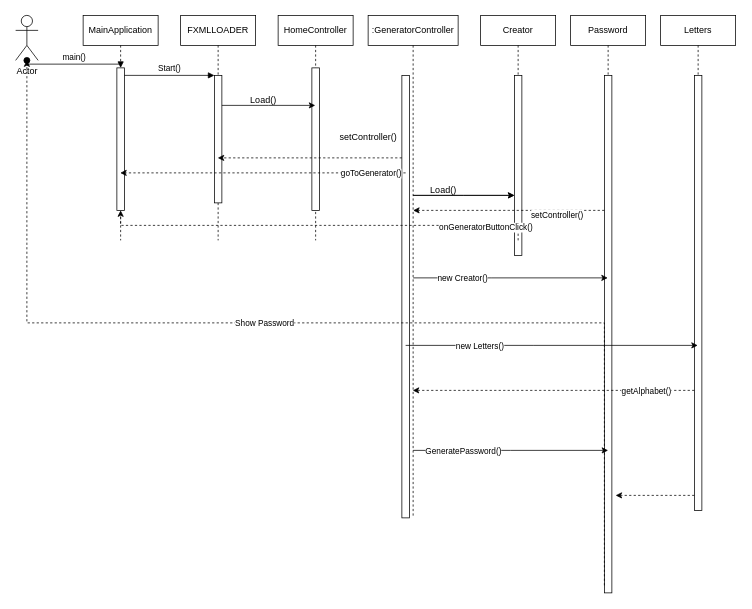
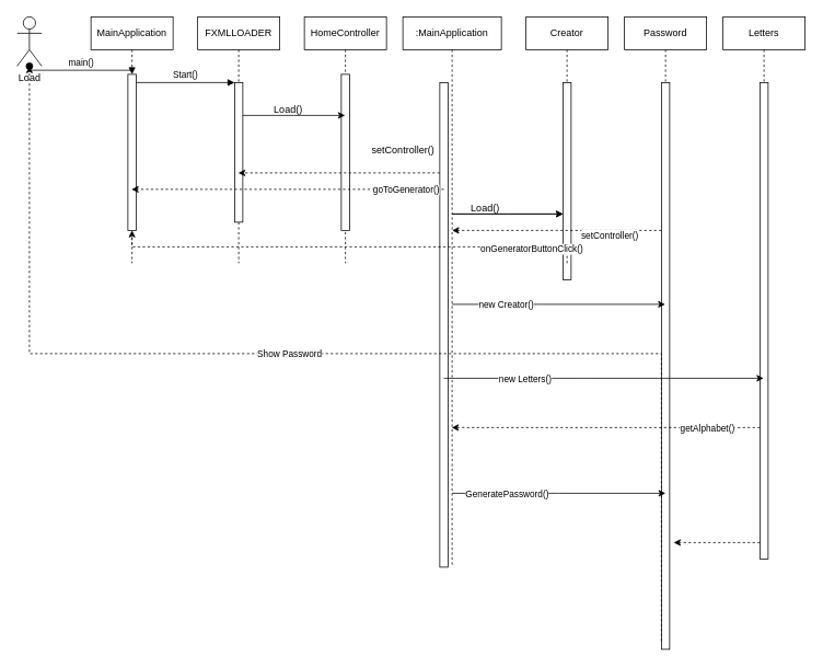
  <mxCell id="0" />
  <mxCell id="1" parent="0" />
  <mxCell id="2" value="MainApplication" style="shape=umlLifeline;perimeter=lifelinePerimeter;whiteSpace=wrap;html=1;container=0;dropTarget=0;collapsible=0;recursiveResize=0;outlineConnect=0;portConstraint=eastwest;newEdgeStyle={&quot;edgeStyle&quot;:&quot;elbowEdgeStyle&quot;,&quot;elbow&quot;:&quot;vertical&quot;,&quot;curved&quot;:0,&quot;rounded&quot;:0};" parent="1" vertex="1"><mxGeometry x="110" y="20" width="100" height="300" as="geometry" /></mxCell>
  <mxCell id="3" value="" style="html=1;points=[];perimeter=orthogonalPerimeter;outlineConnect=0;targetShapes=umlLifeline;portConstraint=eastwest;newEdgeStyle={&quot;edgeStyle&quot;:&quot;elbowEdgeStyle&quot;,&quot;elbow&quot;:&quot;vertical&quot;,&quot;curved&quot;:0,&quot;rounded&quot;:0};" parent="2" vertex="1"><mxGeometry x="45" y="70" width="10" height="190" as="geometry" /></mxCell>
  <mxCell id="4" value="FXMLLOADER" style="shape=umlLifeline;perimeter=lifelinePerimeter;whiteSpace=wrap;html=1;container=0;dropTarget=0;collapsible=0;recursiveResize=0;outlineConnect=0;portConstraint=eastwest;newEdgeStyle={&quot;edgeStyle&quot;:&quot;elbowEdgeStyle&quot;,&quot;elbow&quot;:&quot;vertical&quot;,&quot;curved&quot;:0,&quot;rounded&quot;:0};" parent="1" vertex="1"><mxGeometry x="240" y="20" width="100" height="300" as="geometry" /></mxCell>
  <mxCell id="5" value="" style="html=1;points=[];perimeter=orthogonalPerimeter;outlineConnect=0;targetShapes=umlLifeline;portConstraint=eastwest;newEdgeStyle={&quot;edgeStyle&quot;:&quot;elbowEdgeStyle&quot;,&quot;elbow&quot;:&quot;vertical&quot;,&quot;curved&quot;:0,&quot;rounded&quot;:0};" parent="4" vertex="1"><mxGeometry x="45" y="80" width="10" height="170" as="geometry" /></mxCell>
  <mxCell id="6" value="Start()" style="html=1;verticalAlign=bottom;endArrow=block;edgeStyle=elbowEdgeStyle;elbow=vertical;curved=0;rounded=0;" parent="1" source="3" target="5" edge="1"><mxGeometry relative="1" as="geometry"><mxPoint x="295" y="110" as="sourcePoint" /><Array as="points"><mxPoint x="280" y="100" /></Array></mxGeometry></mxCell>
- <mxCell id="7" value=":GeneratorController" style="shape=umlLifeline;perimeter=lifelinePerimeter;whiteSpace=wrap;html=1;container=0;dropTarget=0;collapsible=0;recursiveResize=0;outlineConnect=0;portConstraint=eastwest;newEdgeStyle={&quot;edgeStyle&quot;:&quot;elbowEdgeStyle&quot;,&quot;elbow&quot;:&quot;vertical&quot;,&quot;curved&quot;:0,&quot;rounded&quot;:0};" vertex="1" parent="1"><mxGeometry x="490" y="20" width="120" height="670" as="geometry" /></mxCell>
+ <mxCell id="7" value=":MainApplication" style="shape=umlLifeline;perimeter=lifelinePerimeter;whiteSpace=wrap;html=1;container=0;dropTarget=0;collapsible=0;recursiveResize=0;outlineConnect=0;portConstraint=eastwest;newEdgeStyle={&quot;edgeStyle&quot;:&quot;elbowEdgeStyle&quot;,&quot;elbow&quot;:&quot;vertical&quot;,&quot;curved&quot;:0,&quot;rounded&quot;:0};" vertex="1" parent="1"><mxGeometry x="490" y="20" width="120" height="670" as="geometry" /></mxCell>
  <mxCell id="8" value="" style="html=1;points=[];perimeter=orthogonalPerimeter;outlineConnect=0;targetShapes=umlLifeline;portConstraint=eastwest;newEdgeStyle={&quot;edgeStyle&quot;:&quot;elbowEdgeStyle&quot;,&quot;elbow&quot;:&quot;vertical&quot;,&quot;curved&quot;:0,&quot;rounded&quot;:0};" vertex="1" parent="7"><mxGeometry x="45" y="80" width="10" height="590" as="geometry" /></mxCell>
  <mxCell id="9" value="HomeController" style="shape=umlLifeline;perimeter=lifelinePerimeter;whiteSpace=wrap;html=1;container=0;dropTarget=0;collapsible=0;recursiveResize=0;outlineConnect=0;portConstraint=eastwest;newEdgeStyle={&quot;edgeStyle&quot;:&quot;elbowEdgeStyle&quot;,&quot;elbow&quot;:&quot;vertical&quot;,&quot;curved&quot;:0,&quot;rounded&quot;:0};" vertex="1" parent="1"><mxGeometry x="370" y="20" width="100" height="300" as="geometry" /></mxCell>
  <mxCell id="10" value="" style="html=1;points=[];perimeter=orthogonalPerimeter;outlineConnect=0;targetShapes=umlLifeline;portConstraint=eastwest;newEdgeStyle={&quot;edgeStyle&quot;:&quot;elbowEdgeStyle&quot;,&quot;elbow&quot;:&quot;vertical&quot;,&quot;curved&quot;:0,&quot;rounded&quot;:0};" vertex="1" parent="9"><mxGeometry x="45" y="70" width="10" height="190" as="geometry" /></mxCell>
  <mxCell id="11" value="Creator" style="shape=umlLifeline;perimeter=lifelinePerimeter;whiteSpace=wrap;html=1;container=0;dropTarget=0;collapsible=0;recursiveResize=0;outlineConnect=0;portConstraint=eastwest;newEdgeStyle={&quot;edgeStyle&quot;:&quot;elbowEdgeStyle&quot;,&quot;elbow&quot;:&quot;vertical&quot;,&quot;curved&quot;:0,&quot;rounded&quot;:0};" vertex="1" parent="1"><mxGeometry x="640" y="20" width="100" height="320" as="geometry" /></mxCell>
  <mxCell id="12" value="" style="html=1;points=[];perimeter=orthogonalPerimeter;outlineConnect=0;targetShapes=umlLifeline;portConstraint=eastwest;newEdgeStyle={&quot;edgeStyle&quot;:&quot;elbowEdgeStyle&quot;,&quot;elbow&quot;:&quot;vertical&quot;,&quot;curved&quot;:0,&quot;rounded&quot;:0};" vertex="1" parent="11"><mxGeometry x="45" y="80" width="10" height="240" as="geometry" /></mxCell>
- <mxCell id="13" value="Actor" style="shape=umlActor;verticalLabelPosition=bottom;verticalAlign=top;html=1;outlineConnect=0;" vertex="1" parent="1"><mxGeometry x="20" y="20" width="30" height="60" as="geometry" /></mxCell>
+ <mxCell id="13" value="Load" style="shape=umlActor;verticalLabelPosition=bottom;verticalAlign=top;html=1;outlineConnect=0;" vertex="1" parent="1"><mxGeometry x="20" y="20" width="30" height="60" as="geometry" /></mxCell>
  <mxCell id="14" value="main()" style="html=1;verticalAlign=bottom;startArrow=oval;endArrow=block;startSize=8;edgeStyle=elbowEdgeStyle;elbow=vertical;curved=0;rounded=0;" parent="1" target="3" edge="1" source="13"><mxGeometry relative="1" as="geometry"><mxPoint x="95" y="90" as="sourcePoint" /></mxGeometry></mxCell>
  <mxCell id="15" value="Password" style="shape=umlLifeline;perimeter=lifelinePerimeter;whiteSpace=wrap;html=1;container=0;dropTarget=0;collapsible=0;recursiveResize=0;outlineConnect=0;portConstraint=eastwest;newEdgeStyle={&quot;edgeStyle&quot;:&quot;elbowEdgeStyle&quot;,&quot;elbow&quot;:&quot;vertical&quot;,&quot;curved&quot;:0,&quot;rounded&quot;:0};" vertex="1" parent="1"><mxGeometry x="760" y="20" width="100" height="770" as="geometry" /></mxCell>
  <mxCell id="16" value="" style="html=1;points=[];perimeter=orthogonalPerimeter;outlineConnect=0;targetShapes=umlLifeline;portConstraint=eastwest;newEdgeStyle={&quot;edgeStyle&quot;:&quot;elbowEdgeStyle&quot;,&quot;elbow&quot;:&quot;vertical&quot;,&quot;curved&quot;:0,&quot;rounded&quot;:0};" vertex="1" parent="15"><mxGeometry x="45" y="80" width="10" height="690" as="geometry" /></mxCell>
  <mxCell id="17" value="Letters" style="shape=umlLifeline;perimeter=lifelinePerimeter;whiteSpace=wrap;html=1;container=0;dropTarget=0;collapsible=0;recursiveResize=0;outlineConnect=0;portConstraint=eastwest;newEdgeStyle={&quot;edgeStyle&quot;:&quot;elbowEdgeStyle&quot;,&quot;elbow&quot;:&quot;vertical&quot;,&quot;curved&quot;:0,&quot;rounded&quot;:0};" vertex="1" parent="1"><mxGeometry x="880" y="20" width="100" height="660" as="geometry" /></mxCell>
  <mxCell id="18" value="" style="html=1;points=[];perimeter=orthogonalPerimeter;outlineConnect=0;targetShapes=umlLifeline;portConstraint=eastwest;newEdgeStyle={&quot;edgeStyle&quot;:&quot;elbowEdgeStyle&quot;,&quot;elbow&quot;:&quot;vertical&quot;,&quot;curved&quot;:0,&quot;rounded&quot;:0};" vertex="1" parent="17"><mxGeometry x="45" y="80" width="10" height="580" as="geometry" /></mxCell>
  <mxCell id="19" value="" style="edgeStyle=elbowEdgeStyle;rounded=0;orthogonalLoop=1;jettySize=auto;html=1;elbow=vertical;curved=0;" edge="1" parent="1"><mxGeometry relative="1" as="geometry"><mxPoint x="295" y="140" as="sourcePoint" /><mxPoint x="419.5" y="140" as="targetPoint" /></mxGeometry></mxCell>
  <mxCell id="20" value="Load()" style="text;html=1;align=center;verticalAlign=middle;resizable=0;points=[];autosize=1;strokeColor=none;fillColor=none;" vertex="1" parent="1"><mxGeometry x="320" y="118" width="60" height="30" as="geometry" /></mxCell>
  <mxCell id="21" style="edgeStyle=elbowEdgeStyle;rounded=0;orthogonalLoop=1;jettySize=auto;html=1;elbow=vertical;curved=0;strokeColor=default;dashed=1;" edge="1" parent="1" source="8" target="4"><mxGeometry relative="1" as="geometry" /></mxCell>
  <mxCell id="22" value="setController()" style="text;html=1;align=center;verticalAlign=middle;resizable=0;points=[];autosize=1;strokeColor=none;fillColor=none;" vertex="1" parent="1"><mxGeometry x="440" y="168" width="100" height="30" as="geometry" /></mxCell>
  <mxCell id="23" style="edgeStyle=elbowEdgeStyle;rounded=0;orthogonalLoop=1;jettySize=auto;html=1;elbow=vertical;curved=0;strokeColor=default;dashed=1;" edge="1" parent="1" target="2"><mxGeometry relative="1" as="geometry"><mxPoint x="540" y="230" as="sourcePoint" /><mxPoint x="295" y="230" as="targetPoint" /></mxGeometry></mxCell>
  <mxCell id="24" value="goToGenerator()" style="edgeLabel;html=1;align=center;verticalAlign=middle;resizable=0;points=[];" vertex="1" connectable="0" parent="23"><mxGeometry x="-0.755" relative="1" as="geometry"><mxPoint as="offset" /></mxGeometry></mxCell>
  <mxCell id="25" value="" style="edgeStyle=elbowEdgeStyle;rounded=0;orthogonalLoop=1;jettySize=auto;html=1;elbow=vertical;curved=0;" edge="1" parent="1" target="12"><mxGeometry relative="1" as="geometry"><mxPoint x="550" y="260" as="sourcePoint" /><mxPoint x="674.5" y="260" as="targetPoint" /></mxGeometry></mxCell>
  <mxCell id="26" value="Load()" style="text;html=1;align=center;verticalAlign=middle;resizable=0;points=[];autosize=1;strokeColor=none;fillColor=none;" vertex="1" parent="1"><mxGeometry x="560" y="238" width="60" height="30" as="geometry" /></mxCell>
  <mxCell id="27" style="edgeStyle=elbowEdgeStyle;rounded=0;orthogonalLoop=1;jettySize=auto;html=1;elbow=vertical;curved=0;strokeColor=default;dashed=1;" edge="1" parent="1" source="16"><mxGeometry relative="1" as="geometry"><mxPoint x="795" y="280" as="sourcePoint" /><mxPoint x="550" y="280" as="targetPoint" /></mxGeometry></mxCell>
  <mxCell id="28" value="setController()" style="edgeLabel;html=1;align=center;verticalAlign=middle;resizable=0;points=[];" vertex="1" connectable="0" parent="27"><mxGeometry x="-0.501" y="5" relative="1" as="geometry"><mxPoint as="offset" /></mxGeometry></mxCell>
  <mxCell id="29" style="edgeStyle=elbowEdgeStyle;rounded=0;orthogonalLoop=1;jettySize=auto;html=1;elbow=vertical;curved=0;strokeColor=default;dashed=1;" edge="1" parent="1" target="3"><mxGeometry relative="1" as="geometry"><mxPoint x="690" y="320" as="sourcePoint" /><mxPoint x="310" y="320" as="targetPoint" /></mxGeometry></mxCell>
  <mxCell id="30" value="onGeneratorButtonClick()" style="edgeLabel;html=1;align=center;verticalAlign=middle;resizable=0;points=[];" vertex="1" connectable="0" parent="29"><mxGeometry x="-0.777" y="2" relative="1" as="geometry"><mxPoint as="offset" /></mxGeometry></mxCell>
  <mxCell id="31" value="" style="edgeStyle=elbowEdgeStyle;rounded=0;orthogonalLoop=1;jettySize=auto;html=1;elbow=vertical;curved=0;" edge="1" parent="1"><mxGeometry relative="1" as="geometry"><mxPoint x="550" y="260" as="sourcePoint" /><mxPoint x="685" y="260" as="targetPoint" /></mxGeometry></mxCell>
  <mxCell id="32" value="" style="edgeStyle=elbowEdgeStyle;rounded=0;orthogonalLoop=1;jettySize=auto;html=1;elbow=vertical;curved=0;" edge="1" parent="1" target="15"><mxGeometry relative="1" as="geometry"><mxPoint x="550" y="370" as="sourcePoint" /><mxPoint x="685" y="370" as="targetPoint" /></mxGeometry></mxCell>
  <mxCell id="33" value="new Creator()" style="edgeLabel;html=1;align=center;verticalAlign=middle;resizable=0;points=[];" vertex="1" connectable="0" parent="32"><mxGeometry x="-0.496" relative="1" as="geometry"><mxPoint as="offset" /></mxGeometry></mxCell>
  <mxCell id="34" value="" style="edgeStyle=elbowEdgeStyle;rounded=0;orthogonalLoop=1;jettySize=auto;html=1;elbow=vertical;curved=0;" edge="1" parent="1" target="17"><mxGeometry relative="1" as="geometry"><mxPoint x="540" y="460" as="sourcePoint" /><mxPoint x="800" y="460" as="targetPoint" /></mxGeometry></mxCell>
  <mxCell id="35" value="new Letters()" style="edgeLabel;html=1;align=center;verticalAlign=middle;resizable=0;points=[];" vertex="1" connectable="0" parent="34"><mxGeometry x="-0.496" relative="1" as="geometry"><mxPoint as="offset" /></mxGeometry></mxCell>
  <mxCell id="36" style="edgeStyle=elbowEdgeStyle;rounded=0;orthogonalLoop=1;jettySize=auto;html=1;elbow=vertical;curved=0;strokeColor=default;dashed=1;" edge="1" parent="1" target="7"><mxGeometry relative="1" as="geometry"><mxPoint x="925" y="520" as="sourcePoint" /><mxPoint x="670" y="520" as="targetPoint" /></mxGeometry></mxCell>
  <mxCell id="37" value="getAlphabet()" style="edgeLabel;html=1;align=center;verticalAlign=middle;resizable=0;points=[];" vertex="1" connectable="0" parent="36"><mxGeometry x="-0.454" relative="1" as="geometry"><mxPoint x="38" as="offset" /></mxGeometry></mxCell>
  <mxCell id="38" value="" style="edgeStyle=elbowEdgeStyle;rounded=0;orthogonalLoop=1;jettySize=auto;html=1;elbow=vertical;curved=0;" edge="1" parent="1"><mxGeometry relative="1" as="geometry"><mxPoint x="550" y="600" as="sourcePoint" /><mxPoint x="810" y="600" as="targetPoint" /></mxGeometry></mxCell>
  <mxCell id="39" value="GeneratePassword()" style="edgeLabel;html=1;align=center;verticalAlign=middle;resizable=0;points=[];" vertex="1" connectable="0" parent="38"><mxGeometry x="-0.496" relative="1" as="geometry"><mxPoint as="offset" /></mxGeometry></mxCell>
  <mxCell id="40" style="edgeStyle=elbowEdgeStyle;rounded=0;orthogonalLoop=1;jettySize=auto;html=1;elbow=vertical;curved=0;strokeColor=default;dashed=1;" edge="1" parent="1"><mxGeometry relative="1" as="geometry"><mxPoint x="925" y="660" as="sourcePoint" /><mxPoint x="820" y="660" as="targetPoint" /></mxGeometry></mxCell>
  <mxCell id="41" style="edgeStyle=elbowEdgeStyle;rounded=0;orthogonalLoop=1;jettySize=auto;html=1;elbow=vertical;curved=0;strokeColor=default;dashed=1;" edge="1" parent="1" target="13"><mxGeometry relative="1" as="geometry"><mxPoint x="805" y="780" as="sourcePoint" /><mxPoint x="430" y="780" as="targetPoint" /></mxGeometry></mxCell>
  <mxCell id="42" value="Show Password" style="edgeLabel;html=1;align=center;verticalAlign=middle;resizable=0;points=[];" vertex="1" connectable="0" parent="41"><mxGeometry x="-0.454" relative="1" as="geometry"><mxPoint x="-403" as="offset" /></mxGeometry></mxCell>
